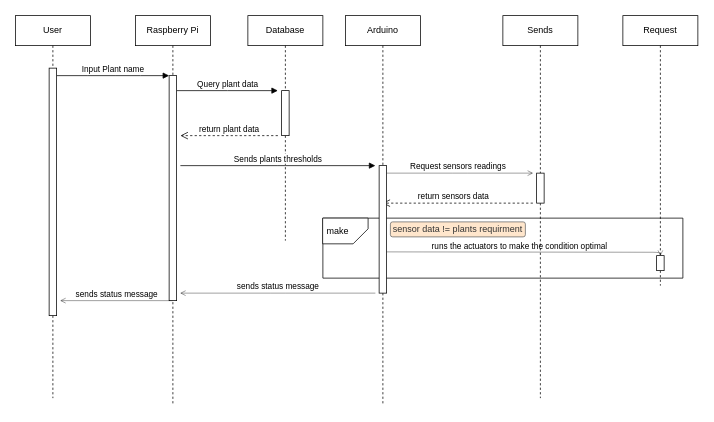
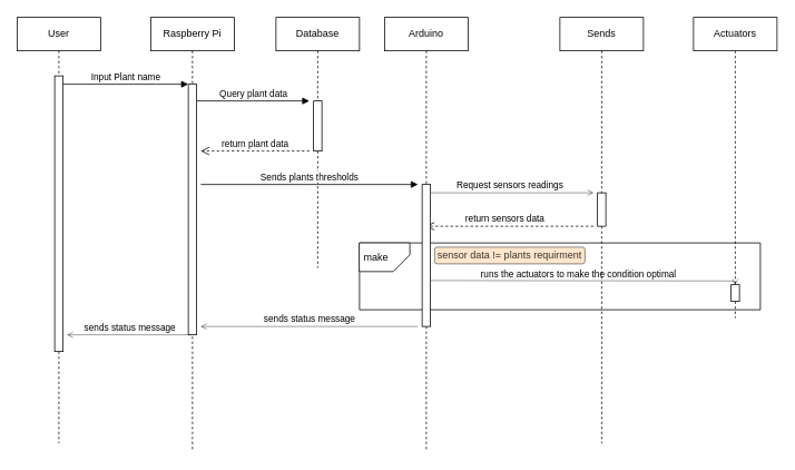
  <mxCell id="0" />
  <mxCell id="1" parent="0" />
  <mxCell id="2" value="Input Plant name" style="html=1;verticalAlign=bottom;endArrow=block;edgeStyle=elbowEdgeStyle;elbow=vertical;curved=1;rounded=0;" parent="1" source="16" target="26" edge="1"><mxGeometry relative="1" as="geometry"><mxPoint x="175" y="110" as="sourcePoint" /><Array as="points"><mxPoint x="160" y="100" /></Array></mxGeometry></mxCell>
  <mxCell id="3" value="return plant data" style="html=1;verticalAlign=bottom;endArrow=open;dashed=1;endSize=8;edgeStyle=elbowEdgeStyle;elbow=vertical;curved=0;rounded=0;" parent="1" edge="1"><mxGeometry relative="1" as="geometry"><mxPoint x="240" y="180" as="targetPoint" /><Array as="points"><mxPoint x="315" y="180" /></Array><mxPoint x="370" y="180" as="sourcePoint" /></mxGeometry></mxCell>
  <mxCell id="4" value="Request sensors readings" style="html=1;verticalAlign=bottom;endArrow=open;edgeStyle=elbowEdgeStyle;elbow=vertical;curved=0;rounded=1;endFill=0;strokeWidth=0.5;" parent="1" source="14" edge="1"><mxGeometry x="-0.026" relative="1" as="geometry"><mxPoint x="500" y="230" as="sourcePoint" /><Array as="points" /><mxPoint x="710" y="230" as="targetPoint" /><mxPoint as="offset" /></mxGeometry></mxCell>
  <mxCell id="5" value="Database" style="shape=umlLifeline;perimeter=lifelinePerimeter;whiteSpace=wrap;html=1;container=0;dropTarget=0;collapsible=0;recursiveResize=0;outlineConnect=0;portConstraint=eastwest;newEdgeStyle={&quot;edgeStyle&quot;:&quot;elbowEdgeStyle&quot;,&quot;elbow&quot;:&quot;vertical&quot;,&quot;curved&quot;:0,&quot;rounded&quot;:0};" vertex="1" parent="1"><mxGeometry x="330" y="20" width="100" height="300" as="geometry" /></mxCell>
  <mxCell id="6" value="" style="html=1;points=[];perimeter=orthogonalPerimeter;outlineConnect=0;targetShapes=umlLifeline;portConstraint=eastwest;newEdgeStyle={&quot;edgeStyle&quot;:&quot;elbowEdgeStyle&quot;,&quot;elbow&quot;:&quot;vertical&quot;,&quot;curved&quot;:0,&quot;rounded&quot;:0};" vertex="1" parent="5"><mxGeometry x="45" y="100" width="10" height="60" as="geometry" /></mxCell>
  <mxCell id="7" value="Query plant data" style="html=1;verticalAlign=bottom;endArrow=block;edgeStyle=elbowEdgeStyle;elbow=horizontal;curved=0;rounded=0;" edge="1" parent="1"><mxGeometry relative="1" as="geometry"><mxPoint x="235" y="120" as="sourcePoint" /><Array as="points" /><mxPoint x="370" y="120" as="targetPoint" /></mxGeometry></mxCell>
  <mxCell id="8" value="Sends plants thresholds" style="html=1;verticalAlign=bottom;endArrow=block;edgeStyle=elbowEdgeStyle;elbow=horizontal;curved=0;rounded=0;" edge="1" parent="1"><mxGeometry relative="1" as="geometry"><mxPoint x="240" y="220" as="sourcePoint" /><Array as="points" /><mxPoint x="500" y="220" as="targetPoint" /></mxGeometry></mxCell>
  <mxCell id="9" value="return sensors data" style="html=1;verticalAlign=bottom;endArrow=open;dashed=1;endSize=8;edgeStyle=elbowEdgeStyle;elbow=vertical;curved=0;rounded=0;" edge="1" parent="1" target="13"><mxGeometry x="0.053" relative="1" as="geometry"><mxPoint x="655" y="310" as="targetPoint" /><Array as="points"><mxPoint x="655" y="270" /></Array><mxPoint x="710" y="270" as="sourcePoint" /><mxPoint as="offset" /></mxGeometry></mxCell>
  <mxCell id="10" value="" style="swimlane;startSize=0;" vertex="1" parent="1"><mxGeometry x="430" y="290" width="480" height="80" as="geometry" /></mxCell>
  <mxCell id="11" value="sensor data != plants requirment" style="rounded=1;whiteSpace=wrap;html=1;fillColor=#ffe6cc;strokeColor=#666666;fontColor=#333333;" vertex="1" parent="10"><mxGeometry x="90" y="5" width="180" height="20" as="geometry" /></mxCell>
  <mxCell id="12" value="runs the actuators to make the condition optimal" style="html=1;verticalAlign=bottom;endArrow=open;edgeStyle=elbowEdgeStyle;elbow=vertical;curved=0;rounded=1;endFill=0;strokeWidth=0.5;" edge="1" parent="10" target="18"><mxGeometry x="-0.026" relative="1" as="geometry"><mxPoint x="80" y="45.0" as="sourcePoint" /><Array as="points"><mxPoint x="-125" y="45.53" /></Array><mxPoint x="435" y="46" as="targetPoint" /><mxPoint as="offset" /></mxGeometry></mxCell>
  <mxCell id="13" value="Arduino" style="shape=umlLifeline;perimeter=lifelinePerimeter;whiteSpace=wrap;html=1;container=0;dropTarget=0;collapsible=0;recursiveResize=0;outlineConnect=0;portConstraint=eastwest;newEdgeStyle={&quot;edgeStyle&quot;:&quot;elbowEdgeStyle&quot;,&quot;elbow&quot;:&quot;vertical&quot;,&quot;curved&quot;:0,&quot;rounded&quot;:0};fillColor=default;" vertex="1" parent="1"><mxGeometry x="460" y="20" width="100" height="520" as="geometry" /></mxCell>
  <mxCell id="14" value="" style="html=1;points=[];perimeter=orthogonalPerimeter;outlineConnect=0;targetShapes=umlLifeline;portConstraint=eastwest;newEdgeStyle={&quot;edgeStyle&quot;:&quot;elbowEdgeStyle&quot;,&quot;elbow&quot;:&quot;vertical&quot;,&quot;curved&quot;:0,&quot;rounded&quot;:0};" vertex="1" parent="13"><mxGeometry x="45" y="200" width="10" height="170" as="geometry" /></mxCell>
  <mxCell id="15" value="User" style="shape=umlLifeline;perimeter=lifelinePerimeter;whiteSpace=wrap;html=1;container=0;dropTarget=0;collapsible=0;recursiveResize=0;outlineConnect=0;portConstraint=eastwest;newEdgeStyle={&quot;edgeStyle&quot;:&quot;elbowEdgeStyle&quot;,&quot;elbow&quot;:&quot;vertical&quot;,&quot;curved&quot;:0,&quot;rounded&quot;:0};" parent="1" vertex="1"><mxGeometry x="20" y="20" width="100" height="510" as="geometry" /></mxCell>
  <mxCell id="16" value="" style="html=1;points=[];perimeter=orthogonalPerimeter;outlineConnect=0;targetShapes=umlLifeline;portConstraint=eastwest;newEdgeStyle={&quot;edgeStyle&quot;:&quot;elbowEdgeStyle&quot;,&quot;elbow&quot;:&quot;vertical&quot;,&quot;curved&quot;:0,&quot;rounded&quot;:0};" parent="15" vertex="1"><mxGeometry x="45" y="70" width="10" height="330" as="geometry" /></mxCell>
- <mxCell id="17" value="Request" style="shape=umlLifeline;perimeter=lifelinePerimeter;whiteSpace=wrap;html=1;container=0;dropTarget=0;collapsible=0;recursiveResize=0;outlineConnect=0;portConstraint=eastwest;newEdgeStyle={&quot;edgeStyle&quot;:&quot;elbowEdgeStyle&quot;,&quot;elbow&quot;:&quot;vertical&quot;,&quot;curved&quot;:0,&quot;rounded&quot;:0};" vertex="1" parent="1"><mxGeometry x="830" y="20" width="100" height="360" as="geometry" /></mxCell>
+ <mxCell id="17" value="Actuators" style="shape=umlLifeline;perimeter=lifelinePerimeter;whiteSpace=wrap;html=1;container=0;dropTarget=0;collapsible=0;recursiveResize=0;outlineConnect=0;portConstraint=eastwest;newEdgeStyle={&quot;edgeStyle&quot;:&quot;elbowEdgeStyle&quot;,&quot;elbow&quot;:&quot;vertical&quot;,&quot;curved&quot;:0,&quot;rounded&quot;:0};" vertex="1" parent="1"><mxGeometry x="830" y="20" width="100" height="360" as="geometry" /></mxCell>
  <mxCell id="18" value="" style="html=1;points=[];perimeter=orthogonalPerimeter;outlineConnect=0;targetShapes=umlLifeline;portConstraint=eastwest;newEdgeStyle={&quot;edgeStyle&quot;:&quot;elbowEdgeStyle&quot;,&quot;elbow&quot;:&quot;vertical&quot;,&quot;curved&quot;:0,&quot;rounded&quot;:0};" vertex="1" parent="17"><mxGeometry x="45" y="320" width="10" height="20" as="geometry" /></mxCell>
  <mxCell id="19" value="" style="shape=card;whiteSpace=wrap;html=1;rotation=-90;size=20;direction=west;flipH=1;" vertex="1" parent="1"><mxGeometry x="442.85" y="276.83" width="34.3" height="60.63" as="geometry" /></mxCell>
  <mxCell id="20" value="make" style="text;html=1;align=center;verticalAlign=middle;whiteSpace=wrap;rounded=0;" vertex="1" parent="1"><mxGeometry x="420" y="292.14" width="60" height="30" as="geometry" /></mxCell>
  <mxCell id="21" value="Sends" style="shape=umlLifeline;perimeter=lifelinePerimeter;whiteSpace=wrap;html=1;container=0;dropTarget=0;collapsible=0;recursiveResize=0;outlineConnect=0;portConstraint=eastwest;newEdgeStyle={&quot;edgeStyle&quot;:&quot;elbowEdgeStyle&quot;,&quot;elbow&quot;:&quot;vertical&quot;,&quot;curved&quot;:0,&quot;rounded&quot;:0};" vertex="1" parent="1"><mxGeometry x="670" y="20" width="100" height="510" as="geometry" /></mxCell>
  <mxCell id="22" value="" style="html=1;points=[];perimeter=orthogonalPerimeter;outlineConnect=0;targetShapes=umlLifeline;portConstraint=eastwest;newEdgeStyle={&quot;edgeStyle&quot;:&quot;elbowEdgeStyle&quot;,&quot;elbow&quot;:&quot;vertical&quot;,&quot;curved&quot;:0,&quot;rounded&quot;:0};" vertex="1" parent="21"><mxGeometry x="45" y="210" width="10" height="40" as="geometry" /></mxCell>
  <mxCell id="23" value="sends status message" style="html=1;verticalAlign=bottom;endArrow=open;edgeStyle=elbowEdgeStyle;elbow=vertical;curved=0;rounded=1;endFill=0;strokeWidth=0.5;" edge="1" parent="1"><mxGeometry x="-0.0" relative="1" as="geometry"><mxPoint x="500" y="390" as="sourcePoint" /><Array as="points" /><mxPoint x="240" y="390" as="targetPoint" /><mxPoint as="offset" /></mxGeometry></mxCell>
  <mxCell id="24" value="sends status message" style="html=1;verticalAlign=bottom;endArrow=open;edgeStyle=elbowEdgeStyle;elbow=vertical;curved=0;rounded=1;endFill=0;strokeWidth=0.5;" edge="1" parent="1"><mxGeometry x="-0.0" relative="1" as="geometry"><mxPoint x="230" y="400" as="sourcePoint" /><Array as="points" /><mxPoint x="80" y="400.16" as="targetPoint" /><mxPoint as="offset" /></mxGeometry></mxCell>
  <mxCell id="25" value="Raspberry Pi" style="shape=umlLifeline;perimeter=lifelinePerimeter;whiteSpace=wrap;html=1;container=0;dropTarget=0;collapsible=0;recursiveResize=0;outlineConnect=0;portConstraint=eastwest;newEdgeStyle={&quot;edgeStyle&quot;:&quot;elbowEdgeStyle&quot;,&quot;elbow&quot;:&quot;vertical&quot;,&quot;curved&quot;:0,&quot;rounded&quot;:0};" parent="1" vertex="1"><mxGeometry x="180" y="20" width="100" height="520" as="geometry" /></mxCell>
  <mxCell id="26" value="" style="html=1;points=[];perimeter=orthogonalPerimeter;outlineConnect=0;targetShapes=umlLifeline;portConstraint=eastwest;newEdgeStyle={&quot;edgeStyle&quot;:&quot;elbowEdgeStyle&quot;,&quot;elbow&quot;:&quot;vertical&quot;,&quot;curved&quot;:0,&quot;rounded&quot;:0};" parent="25" vertex="1"><mxGeometry x="45" y="80" width="10" height="300" as="geometry" /></mxCell>
